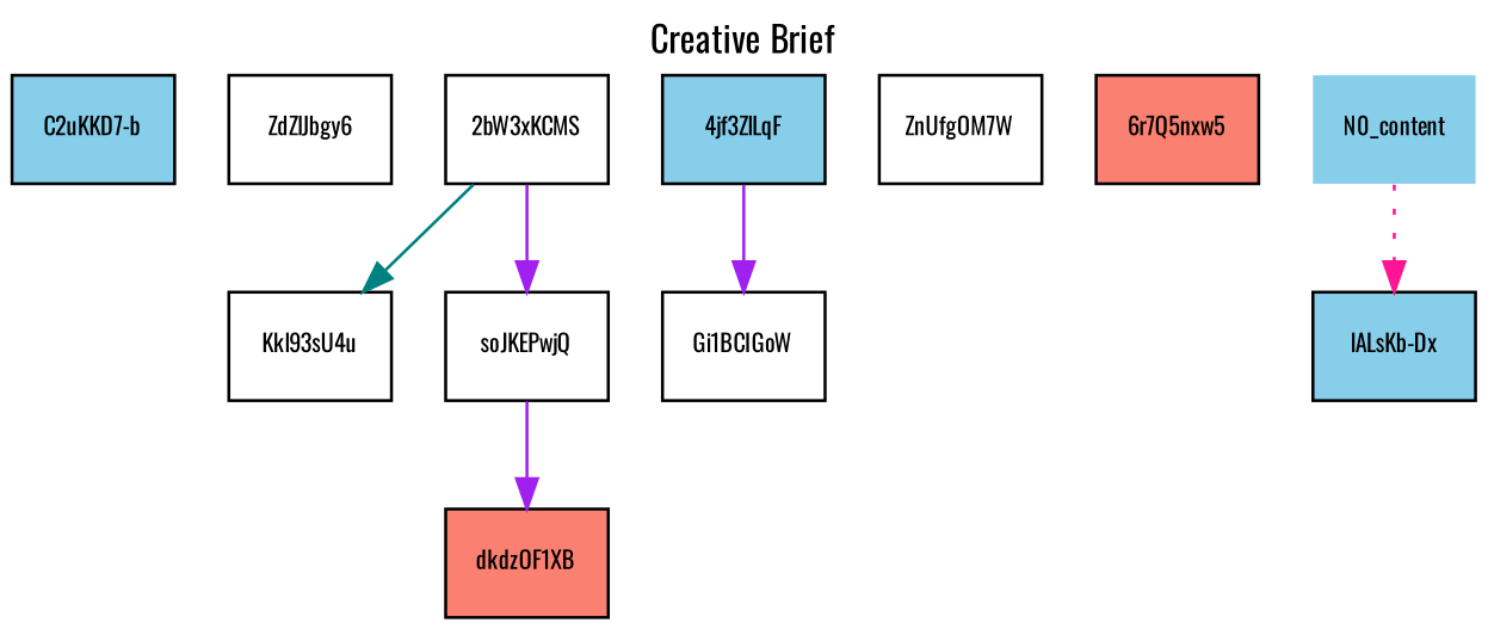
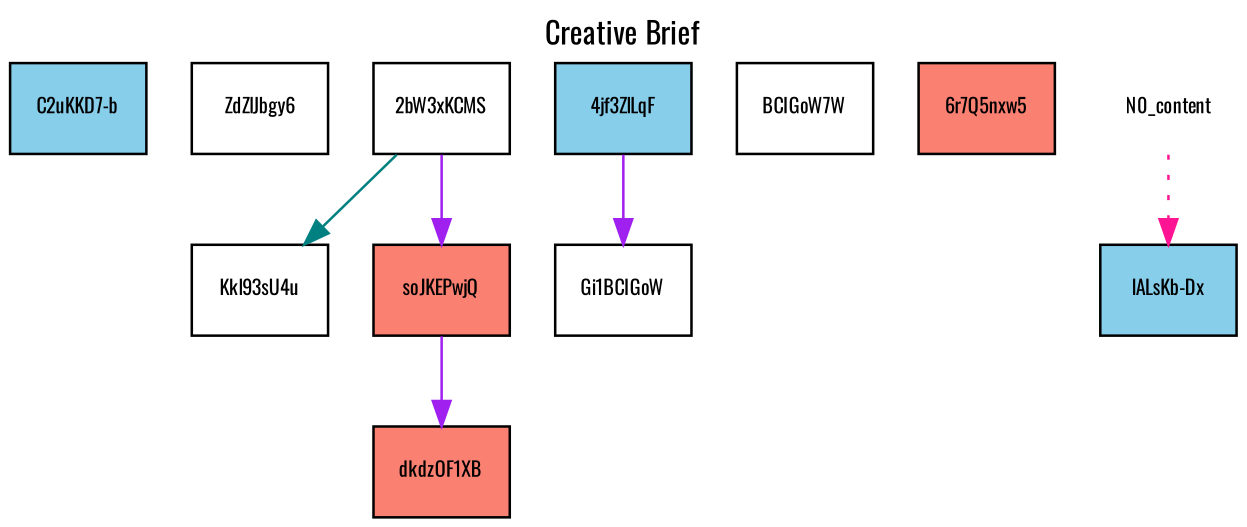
  strict digraph {
    fontname=Oswald
    fontsize=12
    label="Creative Brief"
    labelloc=t
    node [fillcolor=white fontname=Oswald fontsize=8 shape=box style=filled]
    edge [color=purple fontname=Oswald penwidth=1 style=bold weight=2]
    n1 [fillcolor=skyblue label="C2uKKD7-b"]
    n2 [label=ZdZlJbgy6]
    n3 [label="2bW3xKCMS"]
    n4 [fillcolor=skyblue label="4jf3ZlLqF"]
-   n5 [label=ZnUfgOM7W]
+   n5 [label=BCIGoW7W]
    n6 [fillcolor=salmon label="6r7Q5nxw5"]
    n7 [label=Kkl93sU4u]
-   n8 [label=soJKEPwjQ]
+   n8 [fillcolor=salmon label=soJKEPwjQ]
    n9 [label=Gi1BCIGoW]
    n10 [fillcolor=skyblue label="lALsKb-Dx"]
-   N0_content [fillcolor=skyblue shape=plaintext]
+   N0_content [shape=plaintext]
    n12 [fillcolor=salmon label=dkdzOF1XB]
    subgraph sub_1 {
      n1
      n2
      n3
      n4
      n5
      n6
    }
    n3 -> n7 [color=teal]
    n3 -> n8
    n4 -> n9
    n8 -> n12
    N0_content -> n10 [color=deeppink style=dotted penwidth="" weight=""]
  }
